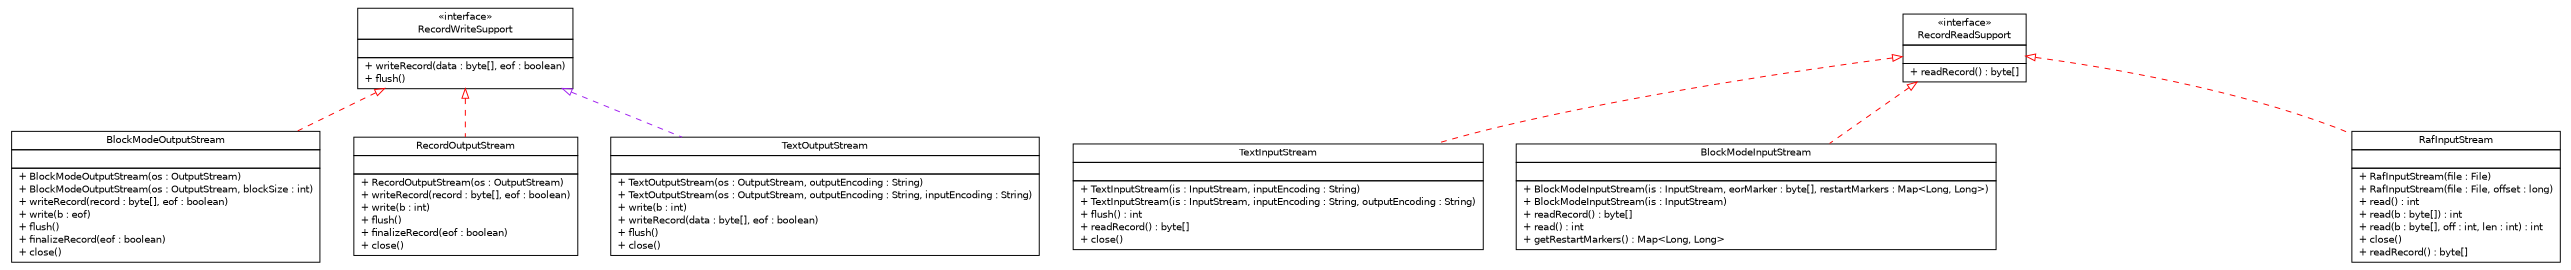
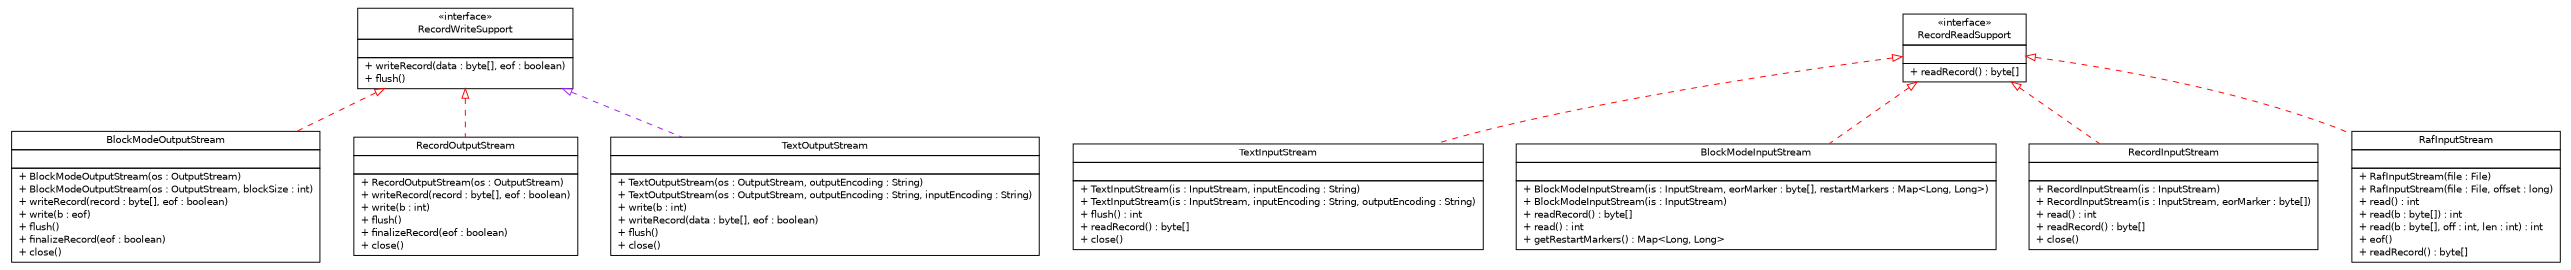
  digraph {
    nodesep=0.25
    ranksep=0.5
    node [fontcolor=black fontname=Helvetica fontsize=10.0 shape=plaintext]
    edge [arrowtail=empty color=red dir=back fontname=Helvetica fontsize=10 headport=p labelfontname=Helvetica labelfontsize=10 style=dashed tailport=p]
    n1 [label=<<table title="com.apporiented.hermesftp.streams.BlockModeOutputStream" border="0" cellborder="1" cellspacing="0" cellpadding="2" port="p" href="./BlockModeOutputStream.html"> 		<tr><td><table border="0" cellspacing="0" cellpadding="1"> <tr><td align="center" balign="center"> BlockModeOutputStream </td></tr> 		</table></td></tr> 		<tr><td><table border="0" cellspacing="0" cellpadding="1"> <tr><td align="left" balign="left">  </td></tr> 		</table></td></tr> 		<tr><td><table border="0" cellspacing="0" cellpadding="1"> <tr><td align="left" balign="left"> + BlockModeOutputStream(os : OutputStream) </td></tr> <tr><td align="left" balign="left"> + BlockModeOutputStream(os : OutputStream, blockSize : int) </td></tr> <tr><td align="left" balign="left"> + writeRecord(record : byte[], eof : boolean) </td></tr> <tr><td align="left" balign="left"> + write(b : eof) </td></tr> <tr><td align="left" balign="left"> + flush() </td></tr> <tr><td align="left" balign="left"> + finalizeRecord(eof : boolean) </td></tr> <tr><td align="left" balign="left"> + close() </td></tr> 		</table></td></tr> 		</table>>]
    n2 [label=<<table title="com.apporiented.hermesftp.streams.RecordWriteSupport" border="0" cellborder="1" cellspacing="0" cellpadding="2" port="p" href="./RecordWriteSupport.html"> 		<tr><td><table border="0" cellspacing="0" cellpadding="1"> <tr><td align="center" balign="center"> &#171;interface&#187; </td></tr> <tr><td align="center" balign="center"> RecordWriteSupport </td></tr> 		</table></td></tr> 		<tr><td><table border="0" cellspacing="0" cellpadding="1"> <tr><td align="left" balign="left">  </td></tr> 		</table></td></tr> 		<tr><td><table border="0" cellspacing="0" cellpadding="1"> <tr><td align="left" balign="left"> + writeRecord(data : byte[], eof : boolean) </td></tr> <tr><td align="left" balign="left"> + flush() </td></tr> 		</table></td></tr> 		</table>>]
    n3 [label=<<table title="com.apporiented.hermesftp.streams.RecordOutputStream" border="0" cellborder="1" cellspacing="0" cellpadding="2" port="p" href="./RecordOutputStream.html"> 		<tr><td><table border="0" cellspacing="0" cellpadding="1"> <tr><td align="center" balign="center"> RecordOutputStream </td></tr> 		</table></td></tr> 		<tr><td><table border="0" cellspacing="0" cellpadding="1"> <tr><td align="left" balign="left">  </td></tr> 		</table></td></tr> 		<tr><td><table border="0" cellspacing="0" cellpadding="1"> <tr><td align="left" balign="left"> + RecordOutputStream(os : OutputStream) </td></tr> <tr><td align="left" balign="left"> + writeRecord(record : byte[], eof : boolean) </td></tr> <tr><td align="left" balign="left"> + write(b : int) </td></tr> <tr><td align="left" balign="left"> + flush() </td></tr> <tr><td align="left" balign="left"> + finalizeRecord(eof : boolean) </td></tr> <tr><td align="left" balign="left"> + close() </td></tr> 		</table></td></tr> 		</table>>]
    n4 [label=<<table title="com.apporiented.hermesftp.streams.TextOutputStream" border="0" cellborder="1" cellspacing="0" cellpadding="2" port="p" href="./TextOutputStream.html"> 		<tr><td><table border="0" cellspacing="0" cellpadding="1"> <tr><td align="center" balign="center"> TextOutputStream </td></tr> 		</table></td></tr> 		<tr><td><table border="0" cellspacing="0" cellpadding="1"> <tr><td align="left" balign="left">  </td></tr> 		</table></td></tr> 		<tr><td><table border="0" cellspacing="0" cellpadding="1"> <tr><td align="left" balign="left"> + TextOutputStream(os : OutputStream, outputEncoding : String) </td></tr> <tr><td align="left" balign="left"> + TextOutputStream(os : OutputStream, outputEncoding : String, inputEncoding : String) </td></tr> <tr><td align="left" balign="left"> + write(b : int) </td></tr> <tr><td align="left" balign="left"> + writeRecord(data : byte[], eof : boolean) </td></tr> <tr><td align="left" balign="left"> + flush() </td></tr> <tr><td align="left" balign="left"> + close() </td></tr> 		</table></td></tr> 		</table>>]
    n5 [label=<<table title="com.apporiented.hermesftp.streams.TextInputStream" border="0" cellborder="1" cellspacing="0" cellpadding="2" port="p" href="./TextInputStream.html"> 		<tr><td><table border="0" cellspacing="0" cellpadding="1"> <tr><td align="center" balign="center"> TextInputStream </td></tr> 		</table></td></tr> 		<tr><td><table border="0" cellspacing="0" cellpadding="1"> <tr><td align="left" balign="left">  </td></tr> 		</table></td></tr> 		<tr><td><table border="0" cellspacing="0" cellpadding="1"> <tr><td align="left" balign="left"> + TextInputStream(is : InputStream, inputEncoding : String) </td></tr> <tr><td align="left" balign="left"> + TextInputStream(is : InputStream, inputEncoding : String, outputEncoding : String) </td></tr> <tr><td align="left" balign="left"> + flush() : int </td></tr> <tr><td align="left" balign="left"> + readRecord() : byte[] </td></tr> <tr><td align="left" balign="left"> + close() </td></tr> 		</table></td></tr> 		</table>>]
    n6 [label=<<table title="com.apporiented.hermesftp.streams.BlockModeInputStream" border="0" cellborder="1" cellspacing="0" cellpadding="2" port="p" href="./BlockModeInputStream.html"> 		<tr><td><table border="0" cellspacing="0" cellpadding="1"> <tr><td align="center" balign="center"> BlockModeInputStream </td></tr> 		</table></td></tr> 		<tr><td><table border="0" cellspacing="0" cellpadding="1"> <tr><td align="left" balign="left">  </td></tr> 		</table></td></tr> 		<tr><td><table border="0" cellspacing="0" cellpadding="1"> <tr><td align="left" balign="left"> + BlockModeInputStream(is : InputStream, eorMarker : byte[], restartMarkers : Map&lt;Long, Long&gt;) </td></tr> <tr><td align="left" balign="left"> + BlockModeInputStream(is : InputStream) </td></tr> <tr><td align="left" balign="left"> + readRecord() : byte[] </td></tr> <tr><td align="left" balign="left"> + read() : int </td></tr> <tr><td align="left" balign="left"> + getRestartMarkers() : Map&lt;Long, Long&gt; </td></tr> 		</table></td></tr> 		</table>>]
-   n8 [label=<<table title="com.apporiented.hermesftp.streams.RafInputStream" border="0" cellborder="1" cellspacing="0" cellpadding="2" port="p" href="./RafInputStream.html"> 		<tr><td><table border="0" cellspacing="0" cellpadding="1"> <tr><td align="center" balign="center"> RafInputStream </td></tr> 		</table></td></tr> 		<tr><td><table border="0" cellspacing="0" cellpadding="1"> <tr><td align="left" balign="left">  </td></tr> 		</table></td></tr> 		<tr><td><table border="0" cellspacing="0" cellpadding="1"> <tr><td align="left" balign="left"> + RafInputStream(file : File) </td></tr> <tr><td align="left" balign="left"> + RafInputStream(file : File, offset : long) </td></tr> <tr><td align="left" balign="left"> + read() : int </td></tr> <tr><td align="left" balign="left"> + read(b : byte[]) : int </td></tr> <tr><td align="left" balign="left"> + read(b : byte[], off : int, len : int) : int </td></tr> <tr><td align="left" balign="left"> + close() </td></tr> <tr><td align="left" balign="left"> + readRecord() : byte[] </td></tr> 		</table></td></tr> 		</table>>]
+   n7 [label=<<table title="com.apporiented.hermesftp.streams.RecordInputStream" border="0" cellborder="1" cellspacing="0" cellpadding="2" port="p" href="./RecordInputStream.html"> 		<tr><td><table border="0" cellspacing="0" cellpadding="1"> <tr><td align="center" balign="center"> RecordInputStream </td></tr> 		</table></td></tr> 		<tr><td><table border="0" cellspacing="0" cellpadding="1"> <tr><td align="left" balign="left">  </td></tr> 		</table></td></tr> 		<tr><td><table border="0" cellspacing="0" cellpadding="1"> <tr><td align="left" balign="left"> + RecordInputStream(is : InputStream) </td></tr> <tr><td align="left" balign="left"> + RecordInputStream(is : InputStream, eorMarker : byte[]) </td></tr> <tr><td align="left" balign="left"> + read() : int </td></tr> <tr><td align="left" balign="left"> + readRecord() : byte[] </td></tr> <tr><td align="left" balign="left"> + close() </td></tr> 		</table></td></tr> 		</table>>]
+   n8 [label=<<table title="com.apporiented.hermesftp.streams.RafInputStream" border="0" cellborder="1" cellspacing="0" cellpadding="2" port="p" href="./RafInputStream.html"> 		<tr><td><table border="0" cellspacing="0" cellpadding="1"> <tr><td align="center" balign="center"> RafInputStream </td></tr> 		</table></td></tr> 		<tr><td><table border="0" cellspacing="0" cellpadding="1"> <tr><td align="left" balign="left">  </td></tr> 		</table></td></tr> 		<tr><td><table border="0" cellspacing="0" cellpadding="1"> <tr><td align="left" balign="left"> + RafInputStream(file : File) </td></tr> <tr><td align="left" balign="left"> + RafInputStream(file : File, offset : long) </td></tr> <tr><td align="left" balign="left"> + read() : int </td></tr> <tr><td align="left" balign="left"> + read(b : byte[]) : int </td></tr> <tr><td align="left" balign="left"> + read(b : byte[], off : int, len : int) : int </td></tr> <tr><td align="left" balign="left"> + eof() </td></tr> <tr><td align="left" balign="left"> + readRecord() : byte[] </td></tr> 		</table></td></tr> 		</table>>]
    n9 [label=<<table title="com.apporiented.hermesftp.streams.RecordReadSupport" border="0" cellborder="1" cellspacing="0" cellpadding="2" port="p" href="./RecordReadSupport.html"> 		<tr><td><table border="0" cellspacing="0" cellpadding="1"> <tr><td align="center" balign="center"> &#171;interface&#187; </td></tr> <tr><td align="center" balign="center"> RecordReadSupport </td></tr> 		</table></td></tr> 		<tr><td><table border="0" cellspacing="0" cellpadding="1"> <tr><td align="left" balign="left">  </td></tr> 		</table></td></tr> 		<tr><td><table border="0" cellspacing="0" cellpadding="1"> <tr><td align="left" balign="left"> + readRecord() : byte[] </td></tr> 		</table></td></tr> 		</table>>]
    n2 -> n1
    n2 -> n3
    n2 -> n4 [color=purple]
    n9 -> n5
    n9 -> n6
+   n9 -> n7
    n9 -> n8
  }
